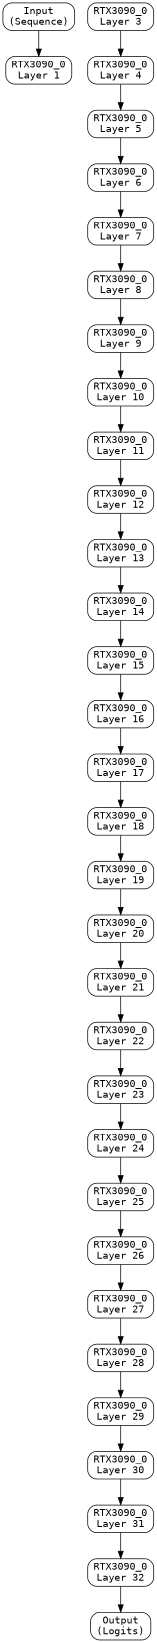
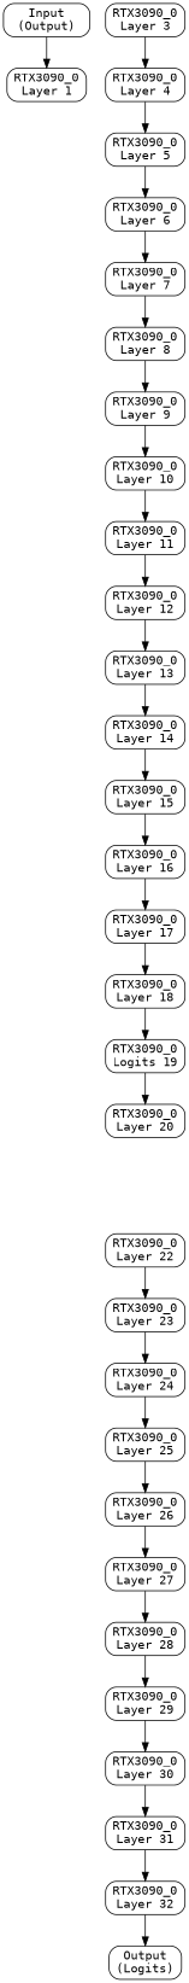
  digraph {
    fontname="DejaVu Sans Mono"
    rankdir=TB
    node [fontname="DejaVu Sans Mono" shape=box style=rounded]
    edge [fontname="DejaVu Sans Mono"]
-   n1 [label="Input\n(Sequence)"]
+   n1 [label="Input\n(Output)"]
    n2 [label="RTX3090_0\nLayer 1"]
    n3 [label="RTX3090_0\nLayer 3"]
    n4 [label="RTX3090_0\nLayer 4"]
    n5 [label="RTX3090_0\nLayer 5"]
    n6 [label="RTX3090_0\nLayer 6"]
    n7 [label="RTX3090_0\nLayer 7"]
    n8 [label="RTX3090_0\nLayer 8"]
    n9 [label="RTX3090_0\nLayer 9"]
    n10 [label="RTX3090_0\nLayer 10"]
    n11 [label="RTX3090_0\nLayer 11"]
    n12 [label="RTX3090_0\nLayer 12"]
    n13 [label="RTX3090_0\nLayer 13"]
    n14 [label="RTX3090_0\nLayer 14"]
    n15 [label="RTX3090_0\nLayer 15"]
    n16 [label="RTX3090_0\nLayer 16"]
    n17 [label="RTX3090_0\nLayer 17"]
    n18 [label="RTX3090_0\nLayer 18"]
-   n19 [label="RTX3090_0\nLayer 19"]
+   n19 [label="RTX3090_0\nLogits 19"]
    n20 [label="RTX3090_0\nLayer 20"]
-   n21 [label="RTX3090_0\nLayer 21"]
    n22 [label="RTX3090_0\nLayer 22"]
    n23 [label="RTX3090_0\nLayer 23"]
    n24 [label="RTX3090_0\nLayer 24"]
    n25 [label="RTX3090_0\nLayer 25"]
    n26 [label="RTX3090_0\nLayer 26"]
    n27 [label="RTX3090_0\nLayer 27"]
    n28 [label="RTX3090_0\nLayer 28"]
    n29 [label="RTX3090_0\nLayer 29"]
    n30 [label="RTX3090_0\nLayer 30"]
    n31 [label="RTX3090_0\nLayer 31"]
    n32 [label="RTX3090_0\nLayer 32"]
    n33 [label="Output\n(Logits)"]
    n1 -> n2
    n3 -> n4
    n4 -> n5
    n5 -> n6
    n6 -> n7
    n7 -> n8
    n8 -> n9
    n9 -> n10
    n10 -> n11
    n11 -> n12
    n12 -> n13
    n13 -> n14
    n14 -> n15
    n15 -> n16
    n16 -> n17
    n17 -> n18
    n18 -> n19
    n19 -> n20
-   n20 -> n21
-   n21 -> n22
    n22 -> n23
    n23 -> n24
    n24 -> n25
    n25 -> n26
    n26 -> n27
    n27 -> n28
    n28 -> n29
    n29 -> n30
    n30 -> n31
    n31 -> n32
    n32 -> n33
  }
